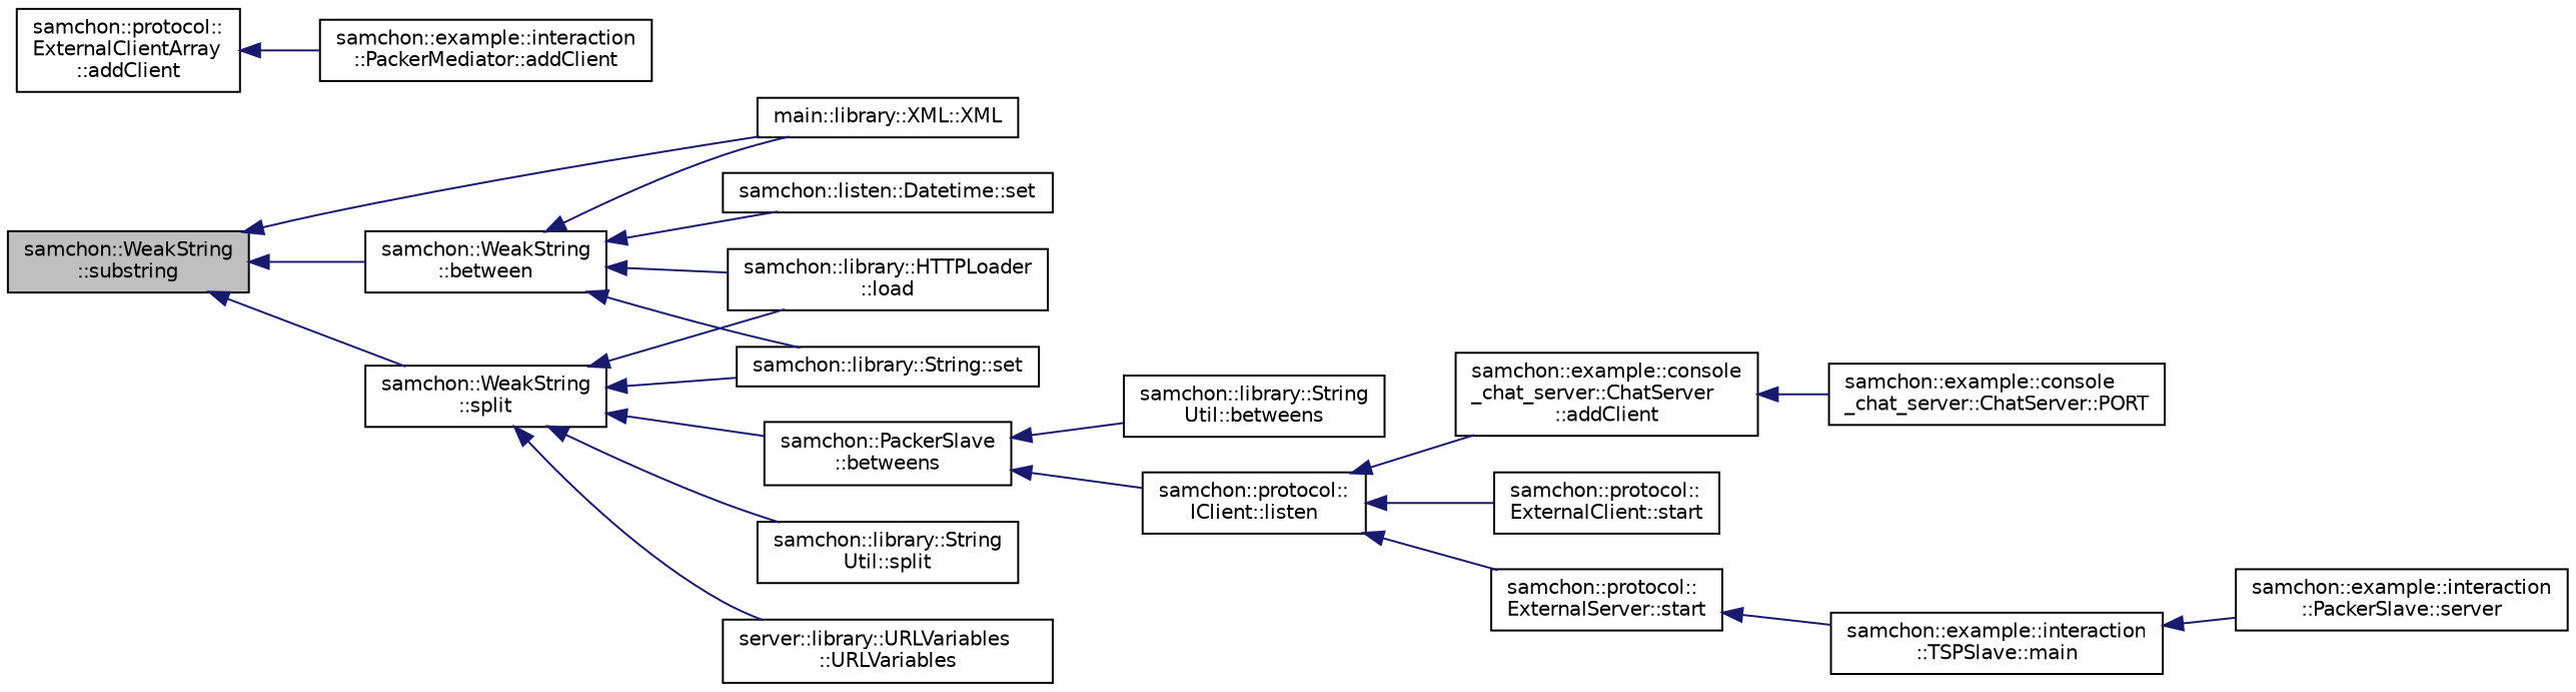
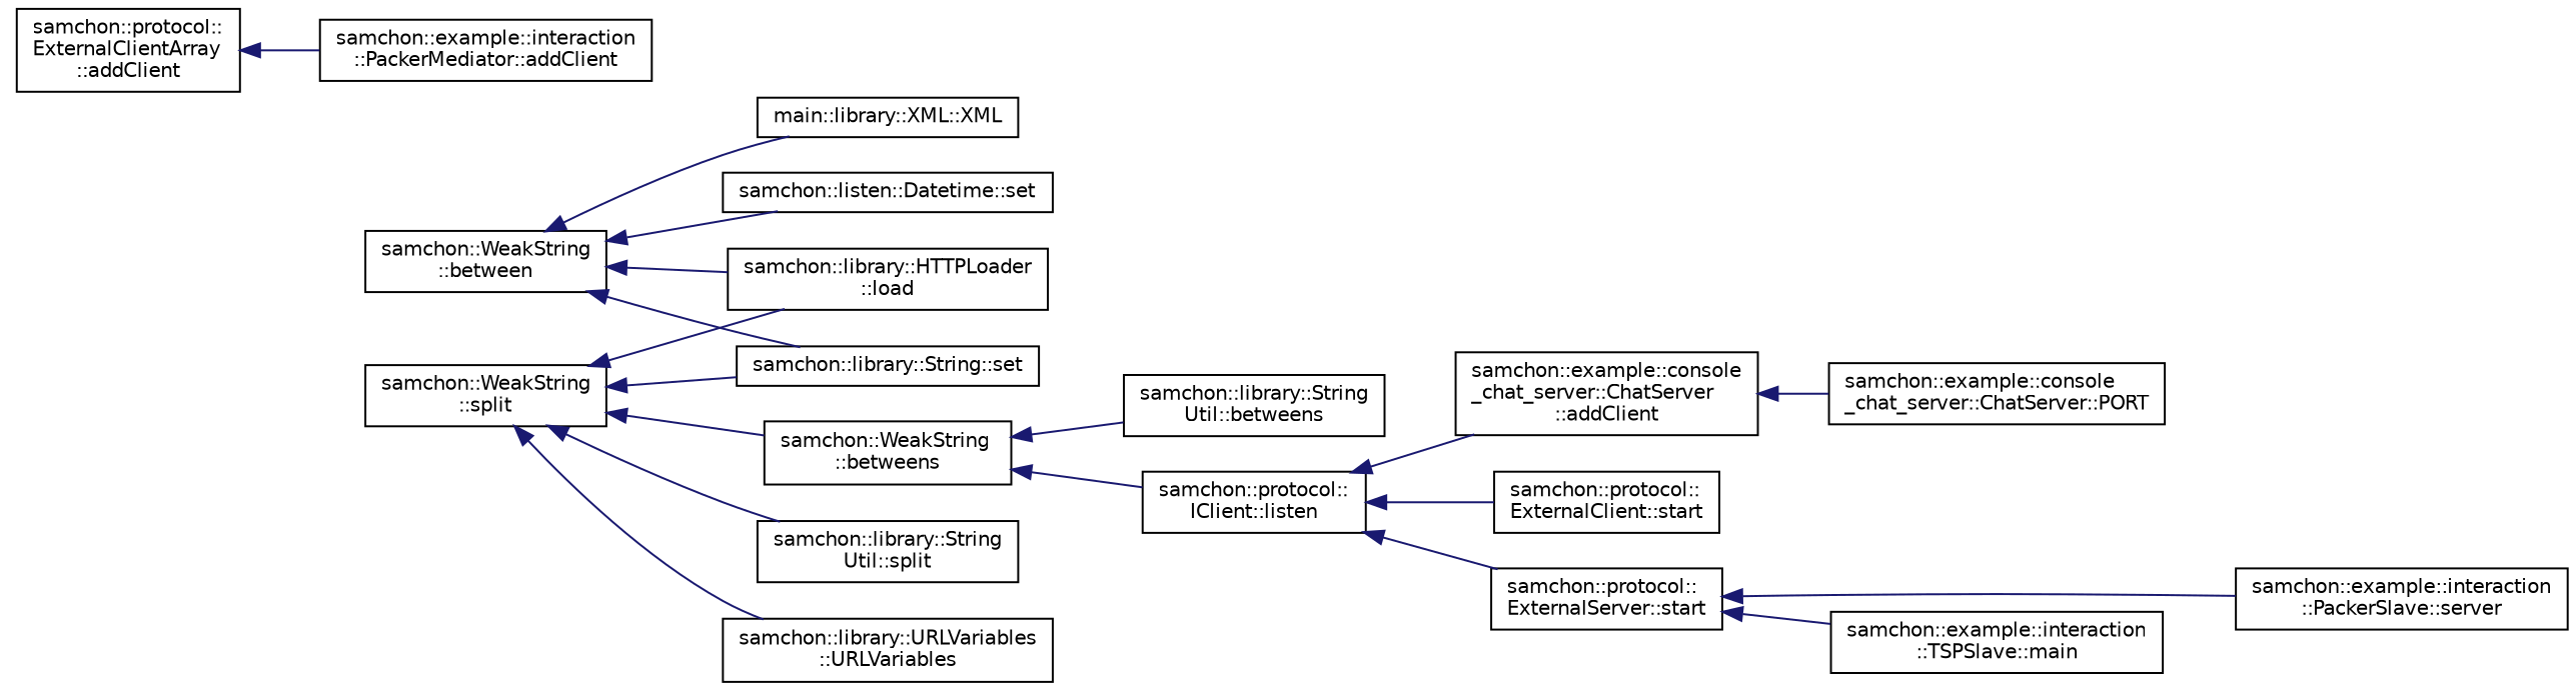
  digraph {
    rankdir=LR
    node [color=black fillcolor=white fontname=Helvetica fontsize=10 shape=record style=filled]
    edge [color=midnightblue dir=back fontname=Helvetica fontsize=10 labelfontname=Helvetica labelfontsize=10 style=solid]
-   n1 [fillcolor=grey75 fontcolor=black height=0.2 label="samchon::WeakString\l::substring" width=0.4]
    n2 [height=0.2 label="samchon::WeakString\l::between" width=0.4]
    n3 [height=0.2 label="main::library::XML::XML" width=0.4]
    n4 [height=0.2 label="samchon::WeakString\l::split" width=0.4]
    n5 [height=0.2 label="samchon::library::String::set" width=0.4]
    n6 [height=0.2 label="samchon::listen::Datetime::set" width=0.4]
    n7 [height=0.2 label="samchon::library::HTTPLoader\l::load" width=0.4]
-   n8 [height=0.2 label="samchon::PackerSlave\l::betweens" width=0.4]
+   n8 [height=0.2 label="samchon::WeakString\l::betweens" width=0.4]
    n9 [height=0.2 label="samchon::library::String\lUtil::betweens" width=0.4]
    n10 [height=0.2 label="samchon::protocol::\lIClient::listen" width=0.4]
    n11 [height=0.2 label="samchon::library::String\lUtil::split" width=0.4]
-   n12 [height=0.2 label="server::library::URLVariables\l::URLVariables" width=0.4]
+   n12 [height=0.2 label="samchon::library::URLVariables\l::URLVariables" width=0.4]
    n13 [height=0.2 label="samchon::example::console\l_chat_server::ChatServer\l::addClient" width=0.4]
    n14 [height=0.2 label="samchon::protocol::\lExternalClient::start" width=0.4]
    n15 [height=0.2 label="samchon::protocol::\lExternalServer::start" width=0.4]
    n16 [height=0.2 label="samchon::example::console\l_chat_server::ChatServer::PORT" width=0.4]
    n17 [height=0.2 label="samchon::example::interaction\l::PackerSlave::server" width=0.4]
    n18 [height=0.2 label="samchon::example::interaction\l::TSPSlave::main" width=0.4]
    n19 [height=0.2 label="samchon::protocol::\lExternalClientArray\l::addClient" width=0.4]
    n20 [height=0.2 label="samchon::example::interaction\l::PackerMediator::addClient" width=0.4]
-   n1 -> n2
-   n1 -> n3
-   n1 -> n4
    n2 -> n3
    n2 -> n5
    n2 -> n6
    n2 -> n7
    n4 -> n5
    n4 -> n7
    n4 -> n8
    n4 -> n11
    n4 -> n12
    n8 -> n9
    n8 -> n10
    n10 -> n13
    n10 -> n14
    n10 -> n15
    n13 -> n16
-   n18 -> n17
+   n15 -> n17
    n15 -> n18
    n19 -> n20
  }
